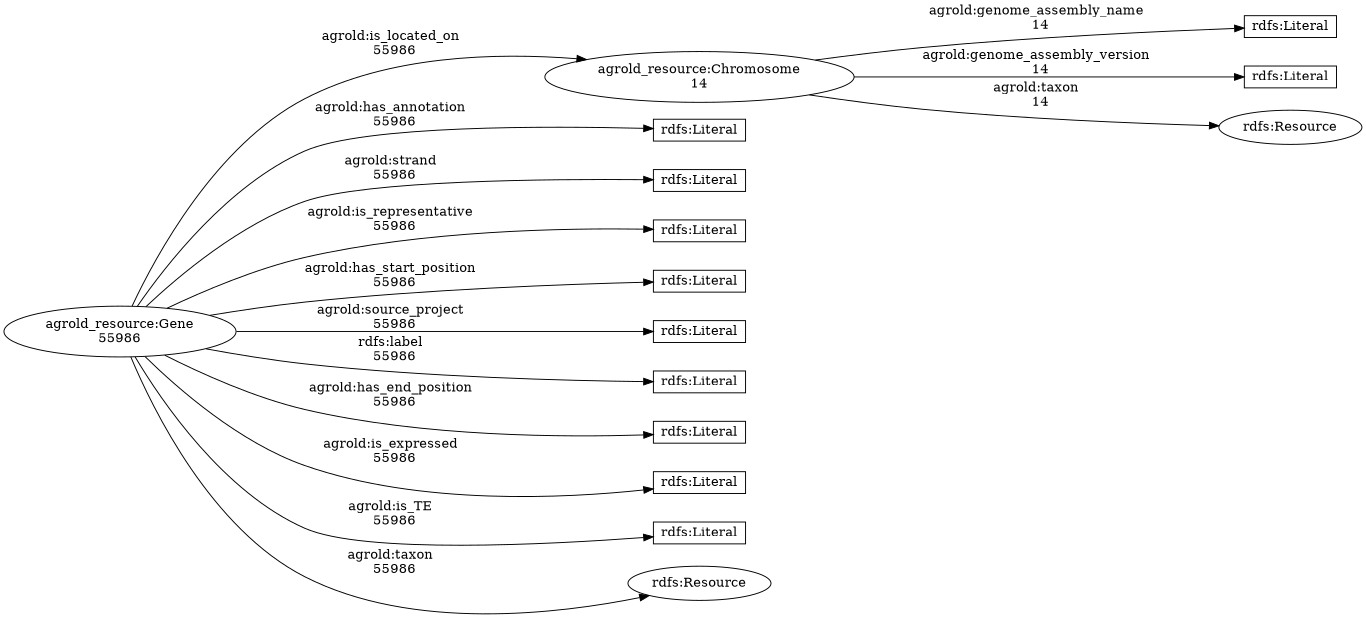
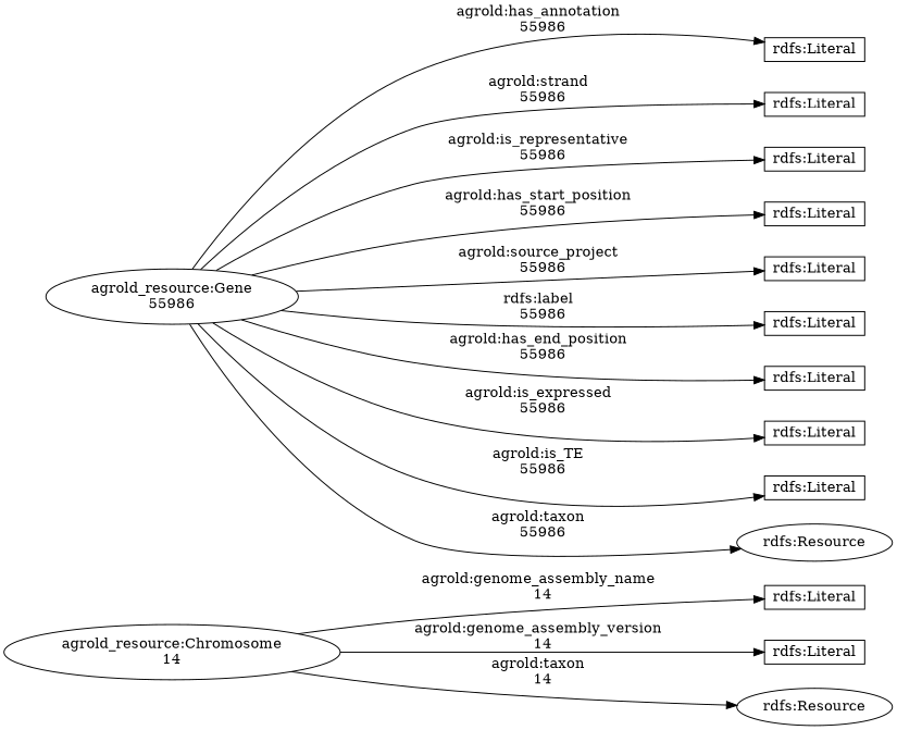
  digraph {
    rankdir=LR
    ranksep=2
    node [shape=box]
    n1 [label="agrold_resource:Chromosome\n14" shape=""]
    n2 [height=0.3 label="rdfs:Literal"]
    n3 [height=0.3 label="rdfs:Literal"]
    n4 [label="rdfs:Resource" shape=""]
    n5 [label="agrold_resource:Gene\n55986" shape=""]
    n6 [height=0.3 label="rdfs:Literal"]
    n7 [height=0.3 label="rdfs:Literal"]
    n8 [height=0.3 label="rdfs:Literal"]
    n9 [height=0.3 label="rdfs:Literal"]
    n10 [height=0.3 label="rdfs:Literal"]
    n11 [height=0.3 label="rdfs:Literal"]
    n12 [height=0.3 label="rdfs:Literal"]
    n13 [height=0.3 label="rdfs:Literal"]
    n14 [height=0.3 label="rdfs:Literal"]
    n15 [label="rdfs:Resource" shape=""]
    n1 -> n2 [label="agrold:genome_assembly_name\n  14"]
    n1 -> n3 [label="agrold:genome_assembly_version\n  14"]
    n1 -> n4 [label="agrold:taxon\n  14"]
-   n5 -> n1 [label="agrold:is_located_on\n  55986"]
    n5 -> n6 [label="agrold:has_annotation\n  55986"]
    n5 -> n7 [label="agrold:strand\n  55986"]
    n5 -> n8 [label="agrold:is_representative\n  55986"]
    n5 -> n9 [label="agrold:has_start_position\n  55986"]
    n5 -> n10 [label="agrold:source_project\n  55986"]
    n5 -> n11 [label="rdfs:label\n  55986"]
    n5 -> n12 [label="agrold:has_end_position\n  55986"]
    n5 -> n13 [label="agrold:is_expressed\n  55986"]
    n5 -> n14 [label="agrold:is_TE\n  55986"]
    n5 -> n15 [label="agrold:taxon\n  55986"]
  }
